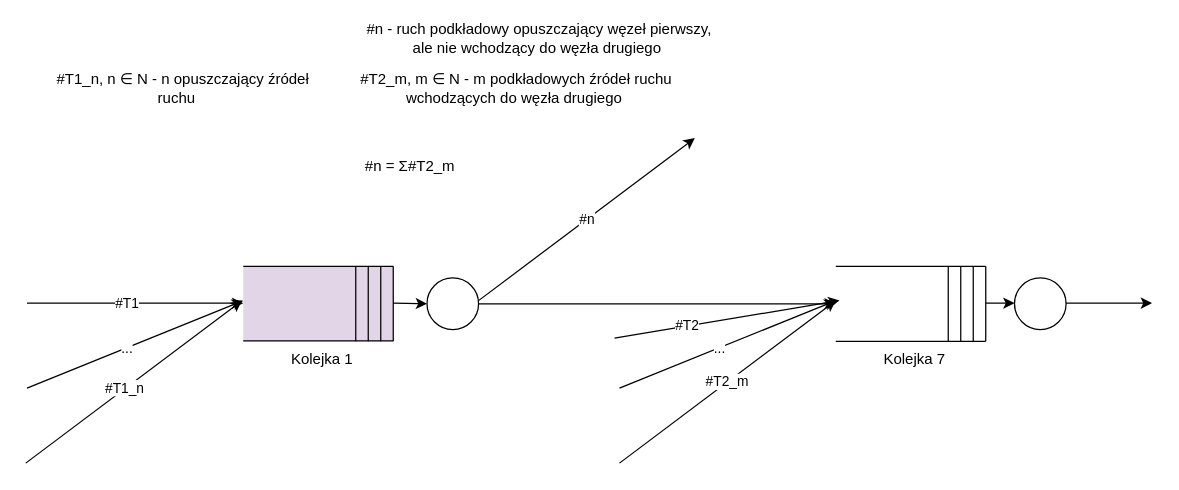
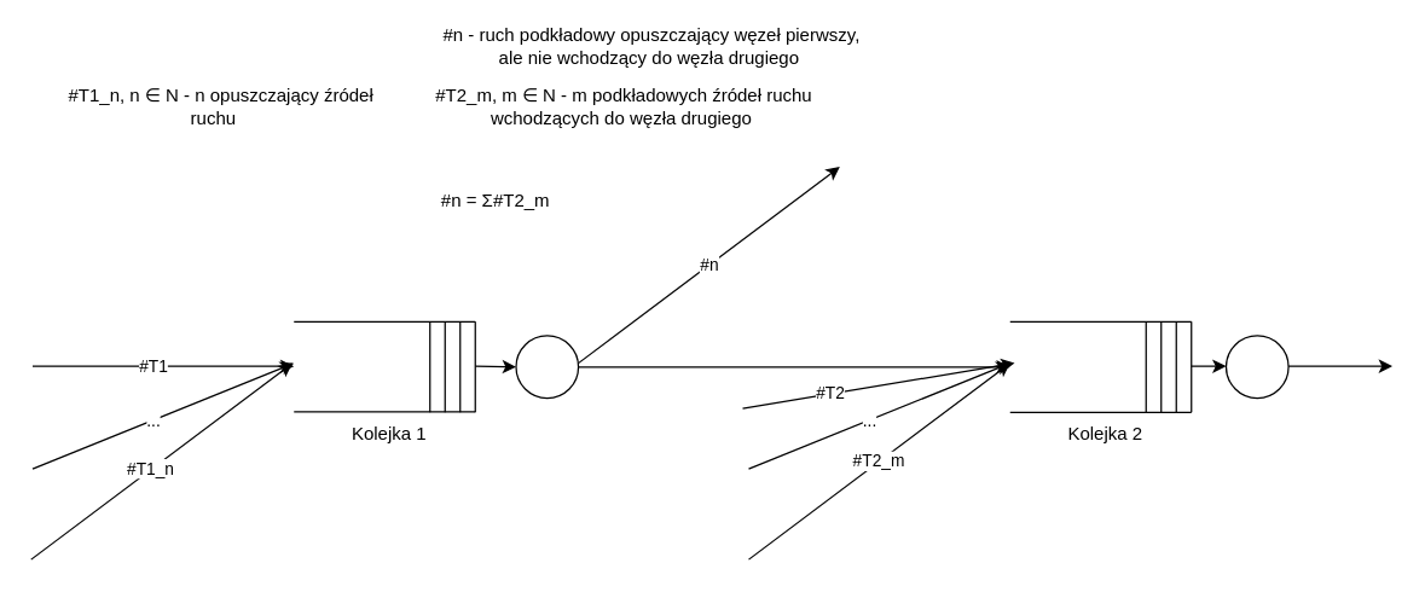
  <mxCell id="0" />
  <mxCell id="1" parent="0" />
  <mxCell id="2" value="" style="edgeStyle=orthogonalEdgeStyle;rounded=0;orthogonalLoop=1;jettySize=auto;html=1;entryX=0;entryY=0.5;entryDx=0;entryDy=0;exitX=1;exitY=0.5;exitDx=0;exitDy=0;" parent="1" edge="1"><mxGeometry x="-0.115" relative="1" as="geometry"><mxPoint x="381" y="242.5" as="sourcePoint" /><mxPoint x="668" y="242.5" as="targetPoint" /><mxPoint as="offset" /></mxGeometry></mxCell>
- <mxCell id="3" value="&amp;nbsp; Kolejka 1" style="rounded=0;whiteSpace=wrap;html=1;align=center;strokeColor=none;labelPosition=center;verticalLabelPosition=bottom;verticalAlign=top;fillColor=#e1d5e7;" parent="1" vertex="1"><mxGeometry x="194" y="212.5" width="120" height="60" as="geometry" /></mxCell>
+ <mxCell id="3" value="&amp;nbsp; Kolejka 1" style="rounded=0;whiteSpace=wrap;html=1;align=center;strokeColor=none;labelPosition=center;verticalLabelPosition=bottom;verticalAlign=top;" parent="1" vertex="1"><mxGeometry x="194" y="212.5" width="120" height="60" as="geometry" /></mxCell>
  <mxCell id="4" value="" style="endArrow=none;html=1;" parent="1" edge="1"><mxGeometry width="50" height="50" relative="1" as="geometry"><mxPoint x="304" y="272.5" as="sourcePoint" /><mxPoint x="304" y="212.5" as="targetPoint" /></mxGeometry></mxCell>
  <mxCell id="5" value="" style="endArrow=none;html=1;" parent="1" edge="1"><mxGeometry width="50" height="50" relative="1" as="geometry"><mxPoint x="294" y="272.5" as="sourcePoint" /><mxPoint x="294" y="212.5" as="targetPoint" /></mxGeometry></mxCell>
  <mxCell id="6" value="" style="endArrow=none;html=1;" parent="1" edge="1"><mxGeometry width="50" height="50" relative="1" as="geometry"><mxPoint x="284" y="272.5" as="sourcePoint" /><mxPoint x="284" y="212.5" as="targetPoint" /></mxGeometry></mxCell>
- <mxCell id="7" value="&amp;nbsp; Kolejka 7" style="rounded=0;whiteSpace=wrap;html=1;align=center;strokeColor=none;labelPosition=center;verticalLabelPosition=bottom;verticalAlign=top;" parent="1" vertex="1"><mxGeometry x="668" y="212.5" width="120" height="60" as="geometry" /></mxCell>
+ <mxCell id="7" value="&amp;nbsp; Kolejka 2" style="rounded=0;whiteSpace=wrap;html=1;align=center;strokeColor=none;labelPosition=center;verticalLabelPosition=bottom;verticalAlign=top;" parent="1" vertex="1"><mxGeometry x="668" y="212.5" width="120" height="60" as="geometry" /></mxCell>
  <mxCell id="8" value="" style="endArrow=none;html=1;" parent="1" edge="1"><mxGeometry width="50" height="50" relative="1" as="geometry"><mxPoint x="778" y="272.5" as="sourcePoint" /><mxPoint x="778" y="212.5" as="targetPoint" /></mxGeometry></mxCell>
  <mxCell id="9" value="" style="endArrow=none;html=1;" parent="1" edge="1"><mxGeometry width="50" height="50" relative="1" as="geometry"><mxPoint x="768" y="272.5" as="sourcePoint" /><mxPoint x="768" y="212.5" as="targetPoint" /></mxGeometry></mxCell>
  <mxCell id="10" value="" style="endArrow=none;html=1;" parent="1" edge="1"><mxGeometry width="50" height="50" relative="1" as="geometry"><mxPoint x="758" y="272.5" as="sourcePoint" /><mxPoint x="758" y="212.5" as="targetPoint" /></mxGeometry></mxCell>
  <mxCell id="11" value="" style="ellipse;whiteSpace=wrap;html=1;aspect=fixed;align=center;" parent="1" vertex="1"><mxGeometry x="341" y="221.88" width="41.25" height="41.25" as="geometry" /></mxCell>
  <mxCell id="12" value="" style="endArrow=classic;html=1;entryX=0;entryY=0.5;entryDx=0;entryDy=0;" parent="1" target="11" edge="1"><mxGeometry width="50" height="50" relative="1" as="geometry"><mxPoint x="314" y="242.08" as="sourcePoint" /><mxPoint x="331" y="242.08" as="targetPoint" /></mxGeometry></mxCell>
  <mxCell id="13" value="#T1" style="endArrow=classic;html=1;" parent="1" edge="1"><mxGeometry x="-0.075" width="50" height="50" relative="1" as="geometry"><mxPoint x="21" y="242.09" as="sourcePoint" /><mxPoint x="194" y="242.09" as="targetPoint" /><mxPoint as="offset" /></mxGeometry></mxCell>
  <mxCell id="14" value="&amp;nbsp; &amp;nbsp;#T1_n, n ∈ N - n opuszczający źródeł ruchu" style="text;html=1;strokeColor=none;fillColor=none;align=center;verticalAlign=middle;whiteSpace=wrap;rounded=0;" parent="1" vertex="1"><mxGeometry x="31" y="60" width="220" height="20" as="geometry" /></mxCell>
  <mxCell id="15" value="" style="ellipse;whiteSpace=wrap;html=1;aspect=fixed;align=center;" parent="1" vertex="1"><mxGeometry x="811" y="221.88" width="41.25" height="41.25" as="geometry" /></mxCell>
  <mxCell id="16" value="" style="endArrow=none;html=1;entryX=1;entryY=0;entryDx=0;entryDy=0;" edge="1" parent="1" target="3"><mxGeometry width="50" height="50" relative="1" as="geometry"><mxPoint x="194" y="212.5" as="sourcePoint" /><mxPoint x="244" y="162.5" as="targetPoint" /></mxGeometry></mxCell>
  <mxCell id="17" value="" style="endArrow=none;html=1;entryX=1;entryY=0;entryDx=0;entryDy=0;" edge="1" parent="1"><mxGeometry width="50" height="50" relative="1" as="geometry"><mxPoint x="194" y="272.1" as="sourcePoint" /><mxPoint x="314" y="272.1" as="targetPoint" /></mxGeometry></mxCell>
  <mxCell id="18" value="" style="endArrow=none;html=1;entryX=1;entryY=0;entryDx=0;entryDy=0;" edge="1" parent="1" target="3"><mxGeometry width="50" height="50" relative="1" as="geometry"><mxPoint x="314" y="272.5" as="sourcePoint" /><mxPoint x="364" y="222.5" as="targetPoint" /></mxGeometry></mxCell>
  <mxCell id="19" value="" style="endArrow=none;html=1;entryX=1;entryY=1;entryDx=0;entryDy=0;" edge="1" parent="1" target="7"><mxGeometry width="50" height="50" relative="1" as="geometry"><mxPoint x="668" y="272.5" as="sourcePoint" /><mxPoint x="718" y="222.5" as="targetPoint" /></mxGeometry></mxCell>
  <mxCell id="20" value="" style="endArrow=none;html=1;entryX=1;entryY=1;entryDx=0;entryDy=0;" edge="1" parent="1"><mxGeometry width="50" height="50" relative="1" as="geometry"><mxPoint x="668" y="212.5" as="sourcePoint" /><mxPoint x="788" y="212.5" as="targetPoint" /></mxGeometry></mxCell>
  <mxCell id="21" value="" style="endArrow=none;html=1;entryX=1;entryY=0;entryDx=0;entryDy=0;" edge="1" parent="1" target="7"><mxGeometry width="50" height="50" relative="1" as="geometry"><mxPoint x="788" y="272.5" as="sourcePoint" /><mxPoint x="838" y="222.5" as="targetPoint" /></mxGeometry></mxCell>
  <mxCell id="22" value="" style="endArrow=classic;html=1;" edge="1" parent="1"><mxGeometry width="50" height="50" relative="1" as="geometry"><mxPoint x="788" y="242.08" as="sourcePoint" /><mxPoint x="811" y="242" as="targetPoint" /></mxGeometry></mxCell>
  <mxCell id="23" value="" style="endArrow=classic;html=1;" edge="1" parent="1"><mxGeometry width="50" height="50" relative="1" as="geometry"><mxPoint x="852.25" y="242.09" as="sourcePoint" /><mxPoint x="921" y="242" as="targetPoint" /></mxGeometry></mxCell>
  <mxCell id="24" value="" style="endArrow=classic;html=1;" edge="1" parent="1"><mxGeometry width="50" height="50" relative="1" as="geometry"><mxPoint x="21" y="310" as="sourcePoint" /><mxPoint x="194" y="240" as="targetPoint" /></mxGeometry></mxCell>
  <mxCell id="25" value="..." style="edgeLabel;html=1;align=center;verticalAlign=middle;resizable=0;points=[];" vertex="1" connectable="0" parent="24"><mxGeometry x="-0.089" y="1" relative="1" as="geometry"><mxPoint x="1.58" as="offset" /></mxGeometry></mxCell>
  <mxCell id="26" value="" style="endArrow=classic;html=1;" edge="1" parent="1"><mxGeometry width="50" height="50" relative="1" as="geometry"><mxPoint x="20" y="370" as="sourcePoint" /><mxPoint x="193" y="240" as="targetPoint" /></mxGeometry></mxCell>
  <mxCell id="27" value="#T1_n" style="edgeLabel;html=1;align=center;verticalAlign=middle;resizable=0;points=[];" vertex="1" connectable="0" parent="26"><mxGeometry x="-0.089" y="1" relative="1" as="geometry"><mxPoint as="offset" /></mxGeometry></mxCell>
  <mxCell id="28" value="#T2_m" style="endArrow=classic;html=1;" edge="1" parent="1"><mxGeometry width="50" height="50" relative="1" as="geometry"><mxPoint x="495" y="370" as="sourcePoint" /><mxPoint x="668" y="240" as="targetPoint" /></mxGeometry></mxCell>
  <mxCell id="29" value="#n" style="endArrow=classic;html=1;" edge="1" parent="1"><mxGeometry width="50" height="50" relative="1" as="geometry"><mxPoint x="382.25" y="240" as="sourcePoint" /><mxPoint x="555.25" y="110" as="targetPoint" /></mxGeometry></mxCell>
  <mxCell id="30" value="#n - ruch podkładowy opuszczający węzeł pierwszy, ale nie wchodzący do węzła drugiego&amp;nbsp;" style="text;html=1;strokeColor=none;fillColor=none;align=center;verticalAlign=middle;whiteSpace=wrap;rounded=0;" vertex="1" parent="1"><mxGeometry x="291" y="20" width="280" height="20" as="geometry" /></mxCell>
  <mxCell id="31" value="" style="endArrow=classic;html=1;" edge="1" parent="1"><mxGeometry width="50" height="50" relative="1" as="geometry"><mxPoint x="495" y="310" as="sourcePoint" /><mxPoint x="668" y="240" as="targetPoint" /></mxGeometry></mxCell>
  <mxCell id="32" value="..." style="edgeLabel;html=1;align=center;verticalAlign=middle;resizable=0;points=[];" vertex="1" connectable="0" parent="31"><mxGeometry x="-0.089" y="1" relative="1" as="geometry"><mxPoint x="1.58" as="offset" /></mxGeometry></mxCell>
  <mxCell id="33" value="&amp;nbsp;#T2_m, m&amp;nbsp;&lt;span class=&quot;aCOpRe&quot;&gt;∈ N - m podkładowych źródeł ruchu wchodzących do węzła drugiego&lt;/span&gt;" style="text;html=1;strokeColor=none;fillColor=none;align=center;verticalAlign=middle;whiteSpace=wrap;rounded=0;" vertex="1" parent="1"><mxGeometry x="271" y="60" width="280" height="20" as="geometry" /></mxCell>
  <mxCell id="34" value="&amp;nbsp; &amp;nbsp; #n =&amp;nbsp;&lt;span class=&quot;ILfuVd&quot;&gt;Σ#T2_m&lt;/span&gt;&lt;br&gt;&amp;nbsp;" style="text;html=1;strokeColor=none;fillColor=none;align=center;verticalAlign=middle;whiteSpace=wrap;rounded=0;" vertex="1" parent="1"><mxGeometry x="181" y="130" width="280" height="20" as="geometry" /></mxCell>
  <mxCell id="35" value="" style="endArrow=classic;html=1;" edge="1" parent="1"><mxGeometry width="50" height="50" relative="1" as="geometry"><mxPoint x="491" y="270" as="sourcePoint" /><mxPoint x="671" y="240" as="targetPoint" /></mxGeometry></mxCell>
  <mxCell id="36" value="#T2" style="edgeLabel;html=1;align=center;verticalAlign=middle;resizable=0;points=[];" vertex="1" connectable="0" parent="35"><mxGeometry x="-0.368" y="1" relative="1" as="geometry"><mxPoint as="offset" /></mxGeometry></mxCell>
